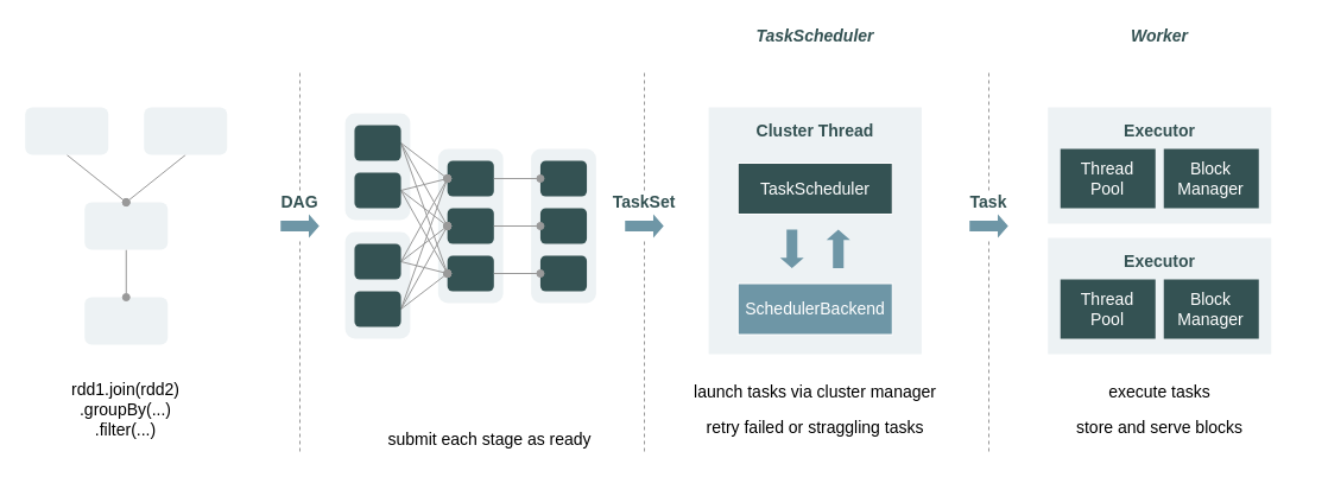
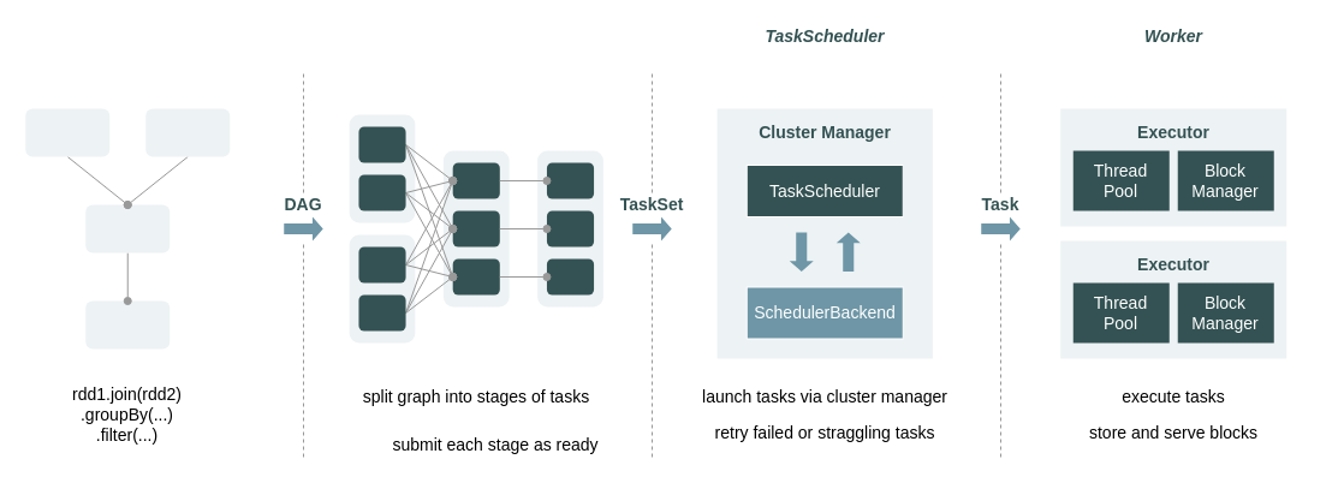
  <mxCell id="0" />
  <mxCell id="1" parent="0" />
  <mxCell id="2" value="" style="rounded=0;whiteSpace=wrap;html=1;fontSize=14;fontColor=#FFFFFF;strokeWidth=2;fillColor=#EDF2F4;strokeColor=none;" parent="1" vertex="1"><mxGeometry x="596.13" y="90" width="179.25" height="208" as="geometry" /></mxCell>
  <mxCell id="3" value="" style="rounded=1;whiteSpace=wrap;html=1;fillColor=#EDF2F4;strokeColor=none;" parent="1" vertex="1"><mxGeometry x="70.75" y="250" width="70" height="40" as="geometry" /></mxCell>
  <mxCell id="4" style="edgeStyle=none;rounded=0;sketch=0;orthogonalLoop=1;jettySize=auto;html=1;exitX=0.5;exitY=1;exitDx=0;exitDy=0;entryX=0.5;entryY=0;entryDx=0;entryDy=0;shadow=0;endArrow=oval;endFill=1;strokeColor=#999999;" parent="1" source="5" target="3" edge="1"><mxGeometry relative="1" as="geometry" /></mxCell>
  <mxCell id="5" value="" style="rounded=1;whiteSpace=wrap;html=1;fillColor=#EDF2F4;strokeColor=none;" parent="1" vertex="1"><mxGeometry x="70.75" y="170" width="70" height="40" as="geometry" /></mxCell>
  <mxCell id="6" style="edgeStyle=none;rounded=0;sketch=0;orthogonalLoop=1;jettySize=auto;html=1;exitX=0.5;exitY=1;exitDx=0;exitDy=0;entryX=0.5;entryY=0;entryDx=0;entryDy=0;shadow=0;endArrow=oval;endFill=1;strokeColor=#999999;" parent="1" source="7" target="5" edge="1"><mxGeometry relative="1" as="geometry" /></mxCell>
  <mxCell id="7" value="" style="rounded=1;whiteSpace=wrap;html=1;fillColor=#EDF2F4;strokeColor=none;" parent="1" vertex="1"><mxGeometry x="20.75" y="90" width="70" height="40" as="geometry" /></mxCell>
  <mxCell id="8" style="edgeStyle=none;rounded=0;sketch=0;orthogonalLoop=1;jettySize=auto;html=1;exitX=0.5;exitY=1;exitDx=0;exitDy=0;entryX=0.5;entryY=0;entryDx=0;entryDy=0;shadow=0;endArrow=oval;endFill=1;strokeColor=#999999;" parent="1" source="9" target="5" edge="1"><mxGeometry relative="1" as="geometry" /></mxCell>
  <mxCell id="9" value="" style="rounded=1;whiteSpace=wrap;html=1;fillColor=#EDF2F4;strokeColor=none;" parent="1" vertex="1"><mxGeometry x="120.75" y="90" width="70" height="40" as="geometry" /></mxCell>
  <mxCell id="10" value="" style="group" parent="1" vertex="1" connectable="0"><mxGeometry x="290.13" y="95" width="211.25" height="190" as="geometry" /></mxCell>
  <mxCell id="11" value="" style="rounded=1;whiteSpace=wrap;html=1;fillColor=#EDF2F4;strokeColor=none;" parent="10" vertex="1"><mxGeometry x="78.241" y="30" width="54.769" height="130" as="geometry" /></mxCell>
  <mxCell id="12" value="" style="rounded=1;whiteSpace=wrap;html=1;strokeColor=none;fillColor=#345253;" parent="10" vertex="1"><mxGeometry x="86.065" y="80" width="39.12" height="30" as="geometry" /></mxCell>
  <mxCell id="13" value="" style="rounded=1;whiteSpace=wrap;html=1;strokeColor=none;fillColor=#345253;" parent="10" vertex="1"><mxGeometry x="86.065" y="40" width="39.12" height="30" as="geometry" /></mxCell>
  <mxCell id="14" value="" style="rounded=1;whiteSpace=wrap;html=1;strokeColor=none;fillColor=#345253;" parent="10" vertex="1"><mxGeometry x="86.065" y="120" width="39.12" height="30" as="geometry" /></mxCell>
  <mxCell id="15" value="" style="rounded=1;whiteSpace=wrap;html=1;fillColor=#EDF2F4;strokeColor=none;" parent="10" vertex="1"><mxGeometry width="54.769" height="90" as="geometry" /></mxCell>
  <mxCell id="16" style="rounded=0;orthogonalLoop=1;jettySize=auto;html=1;exitX=1;exitY=0.5;exitDx=0;exitDy=0;endArrow=oval;endFill=1;strokeColor=#999999;entryX=0;entryY=0.5;entryDx=0;entryDy=0;" parent="10" source="19" target="13" edge="1"><mxGeometry relative="1" as="geometry" /></mxCell>
  <mxCell id="17" style="edgeStyle=none;rounded=0;orthogonalLoop=1;jettySize=auto;html=1;exitX=1;exitY=0.5;exitDx=0;exitDy=0;entryX=0;entryY=0.5;entryDx=0;entryDy=0;endArrow=oval;endFill=1;strokeColor=#999999;" parent="10" source="19" target="12" edge="1"><mxGeometry relative="1" as="geometry" /></mxCell>
  <mxCell id="18" style="edgeStyle=none;rounded=0;orthogonalLoop=1;jettySize=auto;html=1;exitX=1;exitY=0.5;exitDx=0;exitDy=0;entryX=0;entryY=0.5;entryDx=0;entryDy=0;endArrow=oval;endFill=1;strokeColor=#999999;shadow=0;sketch=0;" parent="10" source="19" target="14" edge="1"><mxGeometry relative="1" as="geometry" /></mxCell>
  <mxCell id="19" value="" style="rounded=1;whiteSpace=wrap;html=1;strokeColor=none;fillColor=#345253;" parent="10" vertex="1"><mxGeometry x="7.824" y="10" width="39.12" height="30" as="geometry" /></mxCell>
  <mxCell id="20" style="edgeStyle=none;rounded=0;sketch=0;orthogonalLoop=1;jettySize=auto;html=1;exitX=1;exitY=0.5;exitDx=0;exitDy=0;entryX=0;entryY=0.5;entryDx=0;entryDy=0;shadow=0;endArrow=oval;endFill=1;strokeColor=#999999;" parent="10" source="23" target="13" edge="1"><mxGeometry relative="1" as="geometry" /></mxCell>
  <mxCell id="21" style="edgeStyle=none;rounded=0;sketch=0;orthogonalLoop=1;jettySize=auto;html=1;exitX=1;exitY=0.5;exitDx=0;exitDy=0;shadow=0;endArrow=oval;endFill=1;strokeColor=#999999;" parent="10" source="23" edge="1"><mxGeometry relative="1" as="geometry"><mxPoint x="86.065" y="95" as="targetPoint" /></mxGeometry></mxCell>
  <mxCell id="22" style="edgeStyle=none;rounded=0;sketch=0;orthogonalLoop=1;jettySize=auto;html=1;exitX=1;exitY=0.5;exitDx=0;exitDy=0;entryX=0;entryY=0.5;entryDx=0;entryDy=0;shadow=0;endArrow=oval;endFill=1;strokeColor=#999999;" parent="10" source="23" target="14" edge="1"><mxGeometry relative="1" as="geometry" /></mxCell>
  <mxCell id="23" value="" style="rounded=1;whiteSpace=wrap;html=1;strokeColor=none;fillColor=#345253;" parent="10" vertex="1"><mxGeometry x="7.824" y="50" width="39.12" height="30" as="geometry" /></mxCell>
  <mxCell id="24" value="" style="rounded=1;whiteSpace=wrap;html=1;fillColor=#EDF2F4;strokeColor=none;" parent="10" vertex="1"><mxGeometry y="100" width="54.769" height="90" as="geometry" /></mxCell>
  <mxCell id="25" style="edgeStyle=none;rounded=0;sketch=0;orthogonalLoop=1;jettySize=auto;html=1;shadow=0;endArrow=oval;endFill=1;strokeColor=#999999;exitX=1;exitY=0.5;exitDx=0;exitDy=0;" parent="10" source="28" edge="1"><mxGeometry relative="1" as="geometry"><mxPoint x="86.065" y="95" as="targetPoint" /></mxGeometry></mxCell>
  <mxCell id="26" style="edgeStyle=none;rounded=0;sketch=0;orthogonalLoop=1;jettySize=auto;html=1;exitX=1;exitY=0.5;exitDx=0;exitDy=0;entryX=0;entryY=0.5;entryDx=0;entryDy=0;shadow=0;endArrow=oval;endFill=1;strokeColor=#999999;" parent="10" source="28" target="13" edge="1"><mxGeometry relative="1" as="geometry" /></mxCell>
  <mxCell id="27" style="edgeStyle=none;rounded=0;sketch=0;orthogonalLoop=1;jettySize=auto;html=1;exitX=1;exitY=0.5;exitDx=0;exitDy=0;entryX=0;entryY=0.5;entryDx=0;entryDy=0;shadow=0;endArrow=oval;endFill=1;strokeColor=#999999;" parent="10" source="28" target="14" edge="1"><mxGeometry relative="1" as="geometry" /></mxCell>
  <mxCell id="28" value="" style="rounded=1;whiteSpace=wrap;html=1;strokeColor=none;fillColor=#345253;" parent="10" vertex="1"><mxGeometry x="7.824" y="110" width="39.12" height="30" as="geometry" /></mxCell>
  <mxCell id="29" style="edgeStyle=none;rounded=0;sketch=0;orthogonalLoop=1;jettySize=auto;html=1;exitX=1;exitY=0.5;exitDx=0;exitDy=0;entryX=0;entryY=0.5;entryDx=0;entryDy=0;shadow=0;endArrow=oval;endFill=1;strokeColor=#999999;" parent="10" source="32" target="13" edge="1"><mxGeometry relative="1" as="geometry" /></mxCell>
  <mxCell id="30" style="edgeStyle=none;rounded=0;sketch=0;orthogonalLoop=1;jettySize=auto;html=1;exitX=1;exitY=0.5;exitDx=0;exitDy=0;shadow=0;endArrow=oval;endFill=1;strokeColor=#999999;" parent="10" source="32" edge="1"><mxGeometry relative="1" as="geometry"><mxPoint x="86.065" y="95" as="targetPoint" /></mxGeometry></mxCell>
  <mxCell id="31" style="edgeStyle=none;rounded=0;sketch=0;orthogonalLoop=1;jettySize=auto;html=1;exitX=1;exitY=0.5;exitDx=0;exitDy=0;entryX=0;entryY=0.5;entryDx=0;entryDy=0;shadow=0;endArrow=oval;endFill=1;strokeColor=#999999;" parent="10" source="32" target="14" edge="1"><mxGeometry relative="1" as="geometry" /></mxCell>
  <mxCell id="32" value="" style="rounded=1;whiteSpace=wrap;html=1;strokeColor=none;fillColor=#345253;" parent="10" vertex="1"><mxGeometry x="7.824" y="150" width="39.12" height="30" as="geometry" /></mxCell>
  <mxCell id="33" value="" style="rounded=1;whiteSpace=wrap;html=1;fillColor=#EDF2F4;strokeColor=none;" parent="10" vertex="1"><mxGeometry x="156.481" y="30" width="54.769" height="130" as="geometry" /></mxCell>
  <mxCell id="34" value="" style="rounded=1;whiteSpace=wrap;html=1;strokeColor=none;fillColor=#345253;" parent="10" vertex="1"><mxGeometry x="164.306" y="80" width="39.12" height="30" as="geometry" /></mxCell>
  <mxCell id="35" value="" style="rounded=1;whiteSpace=wrap;html=1;strokeColor=none;fillColor=#345253;" parent="10" vertex="1"><mxGeometry x="164.306" y="40" width="39.12" height="30" as="geometry" /></mxCell>
  <mxCell id="36" value="" style="rounded=1;whiteSpace=wrap;html=1;strokeColor=none;fillColor=#345253;" parent="10" vertex="1"><mxGeometry x="164.306" y="120" width="39.12" height="30" as="geometry" /></mxCell>
  <mxCell id="37" style="edgeStyle=orthogonalEdgeStyle;rounded=0;orthogonalLoop=1;jettySize=auto;html=1;exitX=1;exitY=0.5;exitDx=0;exitDy=0;entryX=0;entryY=0.5;entryDx=0;entryDy=0;endArrow=oval;endFill=1;strokeColor=#999999;" parent="10" source="13" target="35" edge="1"><mxGeometry relative="1" as="geometry" /></mxCell>
  <mxCell id="38" style="edgeStyle=orthogonalEdgeStyle;rounded=0;orthogonalLoop=1;jettySize=auto;html=1;exitX=1;exitY=0.5;exitDx=0;exitDy=0;entryX=0;entryY=0.5;entryDx=0;entryDy=0;endArrow=oval;endFill=1;strokeColor=#999999;" parent="10" source="12" target="34" edge="1"><mxGeometry relative="1" as="geometry" /></mxCell>
  <mxCell id="39" style="edgeStyle=orthogonalEdgeStyle;rounded=0;orthogonalLoop=1;jettySize=auto;html=1;exitX=1;exitY=0.5;exitDx=0;exitDy=0;entryX=0;entryY=0.5;entryDx=0;entryDy=0;endArrow=oval;endFill=1;strokeColor=#999999;" parent="10" source="14" target="36" edge="1"><mxGeometry relative="1" as="geometry" /></mxCell>
  <mxCell id="40" value="" style="endArrow=none;html=1;shadow=0;strokeColor=#999999;dashed=1;startArrow=none;" parent="1" source="45" edge="1"><mxGeometry width="50" height="50" relative="1" as="geometry"><mxPoint x="252" y="380" as="sourcePoint" /><mxPoint x="252" y="60" as="targetPoint" /></mxGeometry></mxCell>
  <mxCell id="41" value="" style="endArrow=none;html=1;shadow=0;strokeColor=#999999;dashed=1;startArrow=none;" parent="1" source="49" edge="1"><mxGeometry width="50" height="50" relative="1" as="geometry"><mxPoint x="542" y="380" as="sourcePoint" /><mxPoint x="542" y="60" as="targetPoint" /></mxGeometry></mxCell>
  <mxCell id="42" value="TaskScheduler" style="text;html=1;strokeColor=none;fillColor=none;align=center;verticalAlign=middle;whiteSpace=wrap;rounded=0;fontColor=#345253;fontStyle=3;fontSize=14;" parent="1" vertex="1"><mxGeometry x="622" y="20" width="127.5" height="20" as="geometry" /></mxCell>
  <mxCell id="43" value="Worker" style="text;html=1;strokeColor=none;fillColor=none;align=center;verticalAlign=middle;whiteSpace=wrap;rounded=0;fontColor=#345253;fontStyle=3;fontSize=14;" parent="1" vertex="1"><mxGeometry x="912" y="20" width="127.5" height="20" as="geometry" /></mxCell>
  <mxCell id="44" value="rdd1.join(rdd2)&lt;br&gt;.groupBy(...)&lt;br&gt;.filter(...)" style="text;html=1;strokeColor=none;fillColor=none;align=center;verticalAlign=middle;whiteSpace=wrap;rounded=0;fontSize=14;fontStyle=0" parent="1" vertex="1"><mxGeometry x="43.25" y="310" width="125" height="70" as="geometry" /></mxCell>
  <mxCell id="45" value="&lt;font color=&quot;#345253&quot;&gt;&lt;b&gt;DAG&lt;/b&gt;&lt;/font&gt;" style="text;html=1;strokeColor=none;fillColor=none;align=center;verticalAlign=middle;whiteSpace=wrap;rounded=0;fontSize=14;fontColor=#000000;" parent="1" vertex="1"><mxGeometry x="232" y="160" width="40" height="20" as="geometry" /></mxCell>
  <mxCell id="46" value="" style="endArrow=none;html=1;shadow=0;strokeColor=#999999;dashed=1;startArrow=none;" parent="1" source="47" target="45" edge="1"><mxGeometry width="50" height="50" relative="1" as="geometry"><mxPoint x="252" y="380" as="sourcePoint" /><mxPoint x="252" y="60" as="targetPoint" /></mxGeometry></mxCell>
  <mxCell id="47" value="" style="shape=singleArrow;whiteSpace=wrap;html=1;fontSize=14;fontColor=#000000;arrowWidth=0.452;arrowSize=0.27;strokeColor=none;fillColor=#6E96A6;" parent="1" vertex="1"><mxGeometry x="235.75" y="180" width="32.5" height="20" as="geometry" /></mxCell>
  <mxCell id="48" value="" style="endArrow=none;html=1;shadow=0;strokeColor=#999999;dashed=1;" parent="1" target="47" edge="1"><mxGeometry width="50" height="50" relative="1" as="geometry"><mxPoint x="252" y="380" as="sourcePoint" /><mxPoint x="252" y="180" as="targetPoint" /></mxGeometry></mxCell>
  <mxCell id="49" value="&lt;font color=&quot;#345253&quot;&gt;&lt;b&gt;TaskSet&lt;/b&gt;&lt;/font&gt;" style="text;html=1;strokeColor=none;fillColor=none;align=center;verticalAlign=middle;whiteSpace=wrap;rounded=0;fontSize=14;fontColor=#000000;" parent="1" vertex="1"><mxGeometry x="522" y="160" width="40" height="20" as="geometry" /></mxCell>
  <mxCell id="50" value="" style="endArrow=none;html=1;shadow=0;strokeColor=#999999;dashed=1;startArrow=none;" parent="1" source="51" target="49" edge="1"><mxGeometry width="50" height="50" relative="1" as="geometry"><mxPoint x="542" y="380" as="sourcePoint" /><mxPoint x="542" y="60" as="targetPoint" /></mxGeometry></mxCell>
  <mxCell id="51" value="" style="shape=singleArrow;whiteSpace=wrap;html=1;fontSize=14;fontColor=#000000;arrowWidth=0.452;arrowSize=0.27;strokeColor=none;fillColor=#6E96A6;" parent="1" vertex="1"><mxGeometry x="525.75" y="180" width="32.5" height="20" as="geometry" /></mxCell>
  <mxCell id="52" value="" style="endArrow=none;html=1;shadow=0;strokeColor=#999999;dashed=1;" parent="1" target="51" edge="1"><mxGeometry width="50" height="50" relative="1" as="geometry"><mxPoint x="542" y="380" as="sourcePoint" /><mxPoint x="542" y="180" as="targetPoint" /></mxGeometry></mxCell>
+ <mxCell id="53" value="split graph into stages of tasks" style="text;html=1;strokeColor=none;fillColor=none;align=center;verticalAlign=middle;whiteSpace=wrap;rounded=0;fontSize=14;fontColor=#000000;" parent="1" vertex="1"><mxGeometry x="275.76" y="320" width="240" height="20" as="geometry" /></mxCell>
  <mxCell id="54" value="submit each stage as ready" style="text;html=1;strokeColor=none;fillColor=none;align=center;verticalAlign=middle;whiteSpace=wrap;rounded=0;fontSize=14;fontColor=#000000;" parent="1" vertex="1"><mxGeometry x="292" y="360" width="240" height="20" as="geometry" /></mxCell>
  <mxCell id="55" value="launch tasks via cluster manager" style="text;html=1;strokeColor=none;fillColor=none;align=center;verticalAlign=middle;whiteSpace=wrap;rounded=0;fontSize=14;fontColor=#000000;" parent="1" vertex="1"><mxGeometry x="565.75" y="320" width="240" height="20" as="geometry" /></mxCell>
  <mxCell id="56" value="retry failed or straggling tasks" style="text;html=1;strokeColor=none;fillColor=none;align=center;verticalAlign=middle;whiteSpace=wrap;rounded=0;fontSize=14;fontColor=#000000;" parent="1" vertex="1"><mxGeometry x="565.75" y="350" width="240" height="20" as="geometry" /></mxCell>
  <mxCell id="57" value="&lt;font style=&quot;font-size: 14px&quot;&gt;execute tasks&lt;/font&gt;" style="text;html=1;strokeColor=none;fillColor=none;align=center;verticalAlign=middle;whiteSpace=wrap;rounded=0;fontSize=14;fontColor=#000000;" parent="1" vertex="1"><mxGeometry x="855.75" y="320" width="240" height="20" as="geometry" /></mxCell>
  <mxCell id="58" value="store and serve blocks" style="text;html=1;strokeColor=none;fillColor=none;align=center;verticalAlign=middle;whiteSpace=wrap;rounded=0;fontSize=14;fontColor=#000000;" parent="1" vertex="1"><mxGeometry x="855.75" y="350" width="240" height="20" as="geometry" /></mxCell>
  <mxCell id="59" value="" style="endArrow=none;html=1;shadow=0;strokeColor=#999999;dashed=1;startArrow=none;" parent="1" source="60" edge="1"><mxGeometry width="50" height="50" relative="1" as="geometry"><mxPoint x="832" y="380" as="sourcePoint" /><mxPoint x="832" y="60" as="targetPoint" /></mxGeometry></mxCell>
  <mxCell id="60" value="&lt;font color=&quot;#345253&quot;&gt;&lt;b&gt;Task&lt;/b&gt;&lt;/font&gt;" style="text;html=1;strokeColor=none;fillColor=none;align=center;verticalAlign=middle;whiteSpace=wrap;rounded=0;fontSize=14;fontColor=#000000;" parent="1" vertex="1"><mxGeometry x="812" y="160" width="40" height="20" as="geometry" /></mxCell>
  <mxCell id="61" value="" style="endArrow=none;html=1;shadow=0;strokeColor=#999999;dashed=1;startArrow=none;" parent="1" source="62" target="60" edge="1"><mxGeometry width="50" height="50" relative="1" as="geometry"><mxPoint x="832" y="380" as="sourcePoint" /><mxPoint x="832" y="60" as="targetPoint" /></mxGeometry></mxCell>
  <mxCell id="62" value="" style="shape=singleArrow;whiteSpace=wrap;html=1;fontSize=14;fontColor=#000000;arrowWidth=0.452;arrowSize=0.27;strokeColor=none;fillColor=#6E96A6;" parent="1" vertex="1"><mxGeometry x="815.75" y="180" width="32.5" height="20" as="geometry" /></mxCell>
  <mxCell id="63" value="" style="endArrow=none;html=1;shadow=0;strokeColor=#999999;dashed=1;" parent="1" target="62" edge="1"><mxGeometry width="50" height="50" relative="1" as="geometry"><mxPoint x="832" y="380" as="sourcePoint" /><mxPoint x="832" y="180" as="targetPoint" /></mxGeometry></mxCell>
  <mxCell id="64" value="" style="rounded=0;whiteSpace=wrap;html=1;fontSize=14;fontColor=#000000;fillColor=#EDF2F4;strokeColor=none;" parent="1" vertex="1"><mxGeometry x="881.75" y="90" width="188" height="98" as="geometry" /></mxCell>
  <mxCell id="65" value="&lt;font color=&quot;#345253&quot;&gt;Executor&lt;/font&gt;" style="text;html=1;strokeColor=none;fillColor=none;align=center;verticalAlign=middle;whiteSpace=wrap;rounded=0;fontSize=14;fontColor=#FFFFFF;fontStyle=1" parent="1" vertex="1"><mxGeometry x="946.75" y="100" width="58" height="20" as="geometry" /></mxCell>
  <mxCell id="66" value="" style="group" parent="1" vertex="1" connectable="0"><mxGeometry x="892.25" y="125" width="167" height="50" as="geometry" /></mxCell>
  <mxCell id="67" value="&lt;font style=&quot;font-size: 14px&quot;&gt;Block&lt;br&gt;Manager&lt;/font&gt;" style="rounded=0;whiteSpace=wrap;html=1;fontSize=14;strokeColor=none;fillColor=#345253;fontColor=#FFFFFF;" parent="66" vertex="1"><mxGeometry x="87" width="80" height="50" as="geometry" /></mxCell>
  <mxCell id="68" value="Thread&lt;br&gt;Pool" style="rounded=0;whiteSpace=wrap;html=1;fontSize=14;strokeColor=none;fillColor=#345253;fontColor=#FFFFFF;" parent="66" vertex="1"><mxGeometry width="80" height="50" as="geometry" /></mxCell>
  <mxCell id="69" value="" style="rounded=0;whiteSpace=wrap;html=1;fontSize=14;fontColor=#000000;fillColor=#EDF2F4;strokeColor=none;" parent="1" vertex="1"><mxGeometry x="881.75" y="200" width="188" height="98" as="geometry" /></mxCell>
  <mxCell id="70" value="&lt;font color=&quot;#345253&quot;&gt;Executor&lt;/font&gt;" style="text;html=1;strokeColor=none;fillColor=none;align=center;verticalAlign=middle;whiteSpace=wrap;rounded=0;fontSize=14;fontColor=#FFFFFF;fontStyle=1" parent="1" vertex="1"><mxGeometry x="946.75" y="210" width="58" height="20" as="geometry" /></mxCell>
  <mxCell id="71" value="" style="group" parent="1" vertex="1" connectable="0"><mxGeometry x="892.25" y="235" width="167" height="50" as="geometry" /></mxCell>
  <mxCell id="72" value="&lt;font style=&quot;font-size: 14px&quot;&gt;Block&lt;br&gt;Manager&lt;/font&gt;" style="rounded=0;whiteSpace=wrap;html=1;fontSize=14;strokeColor=none;fillColor=#345253;fontColor=#FFFFFF;" parent="71" vertex="1"><mxGeometry x="87" width="80" height="50" as="geometry" /></mxCell>
  <mxCell id="73" value="Thread&lt;br&gt;Pool" style="rounded=0;whiteSpace=wrap;html=1;fontSize=14;strokeColor=none;fillColor=#345253;fontColor=#FFFFFF;" parent="71" vertex="1"><mxGeometry width="80" height="50" as="geometry" /></mxCell>
  <mxCell id="74" value="SchedulerBackend" style="rounded=0;whiteSpace=wrap;html=1;fontSize=14;fontColor=#FFFFFF;strokeColor=#FFFFFF;fillColor=#6e96a6;" parent="1" vertex="1"><mxGeometry x="620.75" y="238.5" width="130" height="43" as="geometry" /></mxCell>
- <mxCell id="75" value="&lt;font color=&quot;#345253&quot;&gt;Cluster Thread&lt;/font&gt;" style="text;html=1;strokeColor=none;fillColor=none;align=center;verticalAlign=middle;whiteSpace=wrap;rounded=0;fontSize=14;fontColor=#FFFFFF;fontStyle=1" parent="1" vertex="1"><mxGeometry x="625.63" y="100" width="120.24" height="20" as="geometry" /></mxCell>
+ <mxCell id="75" value="&lt;font color=&quot;#345253&quot;&gt;Cluster Manager&lt;/font&gt;" style="text;html=1;strokeColor=none;fillColor=none;align=center;verticalAlign=middle;whiteSpace=wrap;rounded=0;fontSize=14;fontColor=#FFFFFF;fontStyle=1" parent="1" vertex="1"><mxGeometry x="625.63" y="100" width="120.24" height="20" as="geometry" /></mxCell>
  <mxCell id="76" value="TaskScheduler" style="rounded=0;whiteSpace=wrap;html=1;fontSize=14;fontColor=#FFFFFF;strokeColor=#FFFFFF;fillColor=#345253;" vertex="1" parent="1"><mxGeometry x="620.75" y="137" width="130" height="43" as="geometry" /></mxCell>
  <mxCell id="77" value="" style="shape=singleArrow;whiteSpace=wrap;html=1;fontSize=14;fontColor=#000000;arrowWidth=0.452;arrowSize=0.27;strokeColor=none;fillColor=#6E96A6;direction=south;" vertex="1" parent="1"><mxGeometry x="656.25" y="193" width="20" height="32.5" as="geometry" /></mxCell>
  <mxCell id="78" value="" style="shape=singleArrow;whiteSpace=wrap;html=1;fontSize=14;fontColor=#000000;arrowWidth=0.452;arrowSize=0.27;strokeColor=none;fillColor=#6E96A6;direction=north;" vertex="1" parent="1"><mxGeometry x="695.25" y="193" width="20" height="32.5" as="geometry" /></mxCell>
